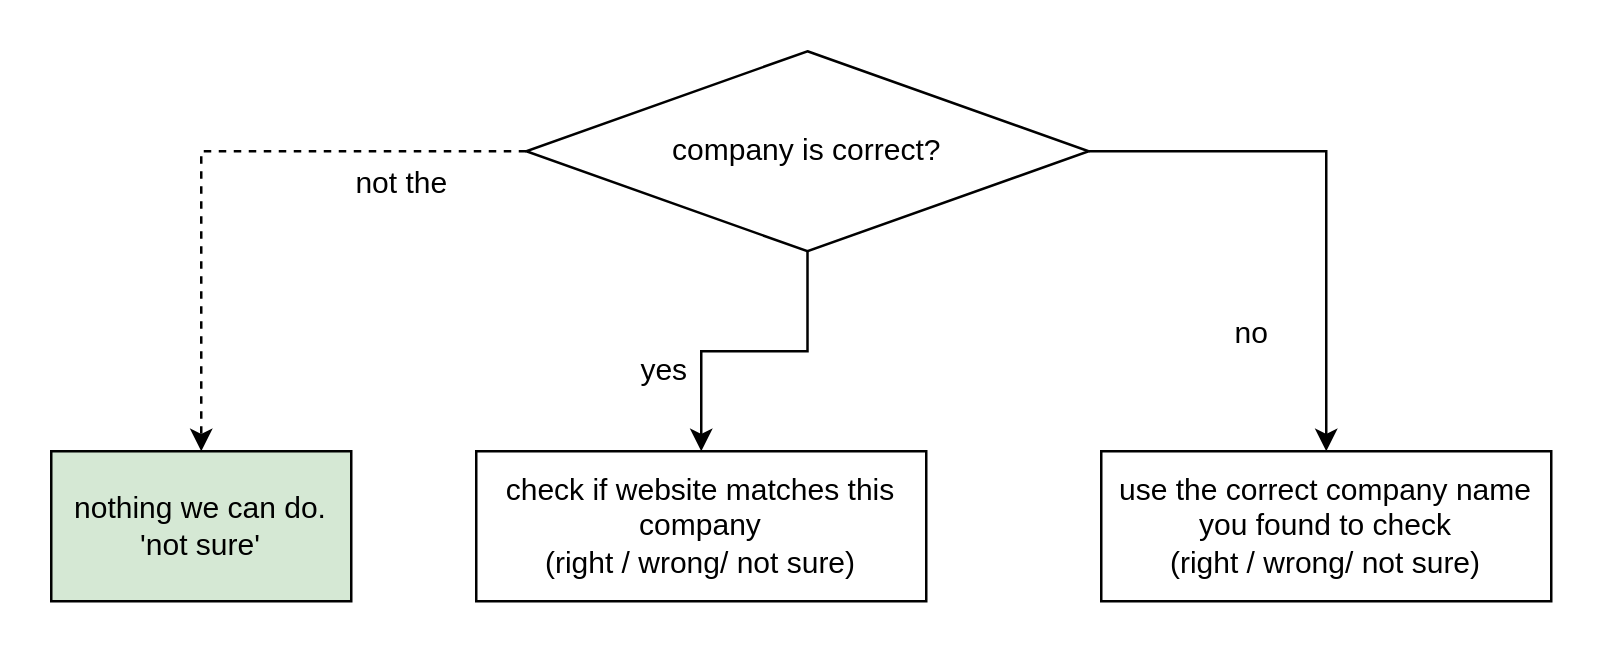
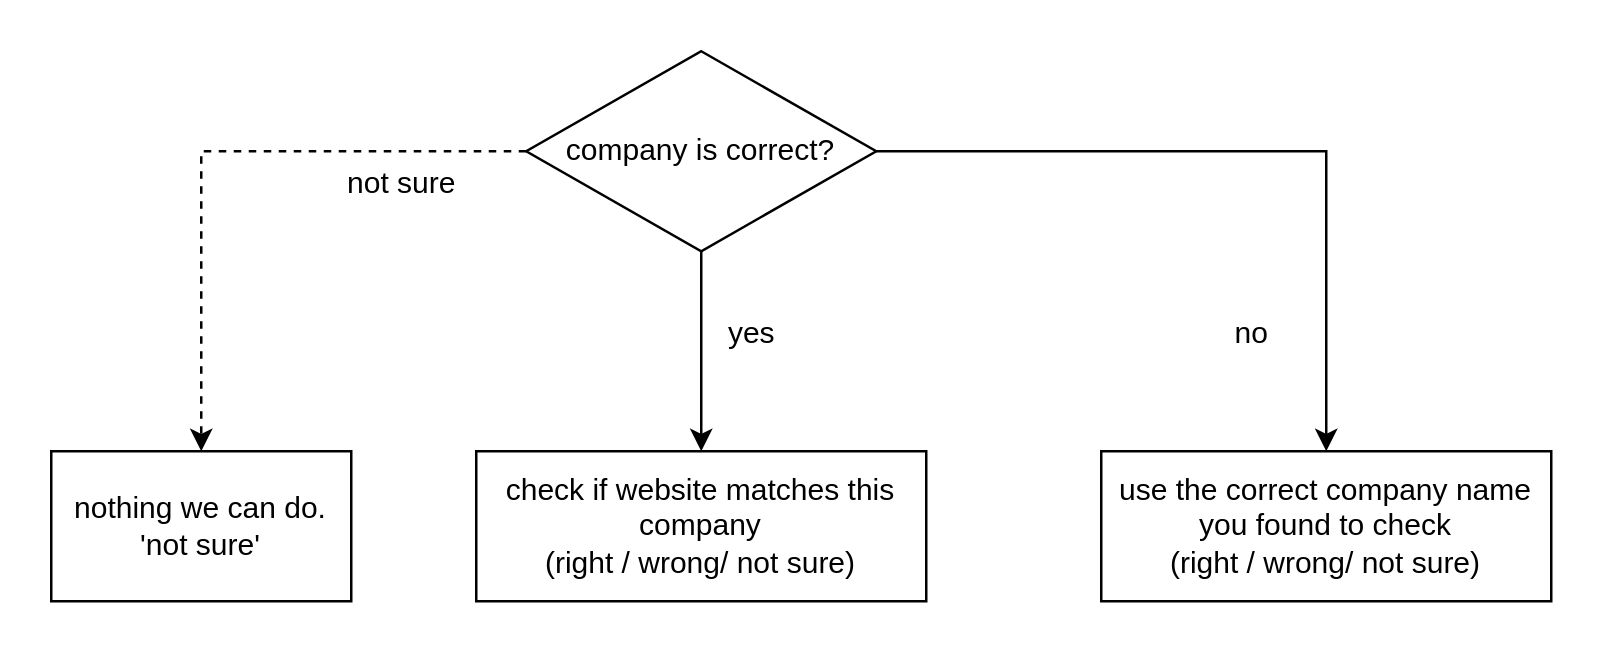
  <mxCell id="0" />
  <mxCell id="1" parent="0" />
  <mxCell id="2" value="" style="edgeStyle=orthogonalEdgeStyle;rounded=0;orthogonalLoop=1;jettySize=auto;html=1;" edge="1" parent="1" source="5" target="7"><mxGeometry relative="1" as="geometry"><mxPoint x="280" y="180" as="targetPoint" /></mxGeometry></mxCell>
  <mxCell id="3" value="" style="edgeStyle=orthogonalEdgeStyle;rounded=0;orthogonalLoop=1;jettySize=auto;html=1;" edge="1" parent="1" source="5" target="8"><mxGeometry relative="1" as="geometry" /></mxCell>
  <mxCell id="4" value="" style="edgeStyle=orthogonalEdgeStyle;rounded=0;orthogonalLoop=1;jettySize=auto;html=1;dashed=1;" edge="1" parent="1" source="5" target="10"><mxGeometry relative="1" as="geometry" /></mxCell>
- <mxCell id="5" value="company is correct?" style="rhombus;whiteSpace=wrap;html=1;" vertex="1" parent="1"><mxGeometry x="210" y="20" width="225" height="80" as="geometry" /></mxCell>
- <mxCell id="6" value="yes" style="text;html=1;align=center;verticalAlign=middle;resizable=0;points=[];autosize=1;strokeColor=none;fillColor=none;" vertex="1" parent="1"><mxGeometry x="245" y="133" width="40" height="30" as="geometry" /></mxCell>
+ <mxCell id="5" value="company is correct?" style="rhombus;whiteSpace=wrap;html=1;" vertex="1" parent="1"><mxGeometry x="210" y="20" width="140" height="80" as="geometry" /></mxCell>
+ <mxCell id="6" value="yes" style="text;html=1;align=center;verticalAlign=middle;resizable=0;points=[];autosize=1;strokeColor=none;fillColor=none;" vertex="1" parent="1"><mxGeometry x="280" y="118" width="40" height="30" as="geometry" /></mxCell>
  <mxCell id="7" value="check if website matches this company&lt;br&gt;(right / wrong/ not sure)" style="rounded=0;whiteSpace=wrap;html=1;" vertex="1" parent="1"><mxGeometry x="190" y="180" width="180" height="60" as="geometry" /></mxCell>
  <mxCell id="8" value="use the correct company name you found to check&lt;br&gt;(right / wrong/ not sure)" style="whiteSpace=wrap;html=1;" vertex="1" parent="1"><mxGeometry x="440" y="180" width="180" height="60" as="geometry" /></mxCell>
  <mxCell id="9" value="no" style="text;html=1;align=center;verticalAlign=middle;resizable=0;points=[];autosize=1;strokeColor=none;fillColor=none;" vertex="1" parent="1"><mxGeometry x="480" y="118" width="40" height="30" as="geometry" /></mxCell>
- <mxCell id="10" value="nothing we can do.&lt;br&gt;'not sure'" style="whiteSpace=wrap;html=1;fillColor=#d5e8d4;" vertex="1" parent="1"><mxGeometry x="20" y="180" width="120" height="60" as="geometry" /></mxCell>
- <mxCell id="11" value="not the" style="text;html=1;align=center;verticalAlign=middle;resizable=0;points=[];autosize=1;strokeColor=none;fillColor=none;" vertex="1" parent="1"><mxGeometry x="125" y="58" width="70" height="30" as="geometry" /></mxCell>
+ <mxCell id="10" value="nothing we can do.&lt;br&gt;'not sure'" style="whiteSpace=wrap;html=1;" vertex="1" parent="1"><mxGeometry x="20" y="180" width="120" height="60" as="geometry" /></mxCell>
+ <mxCell id="11" value="not sure" style="text;html=1;align=center;verticalAlign=middle;resizable=0;points=[];autosize=1;strokeColor=none;fillColor=none;" vertex="1" parent="1"><mxGeometry x="125" y="58" width="70" height="30" as="geometry" /></mxCell>
